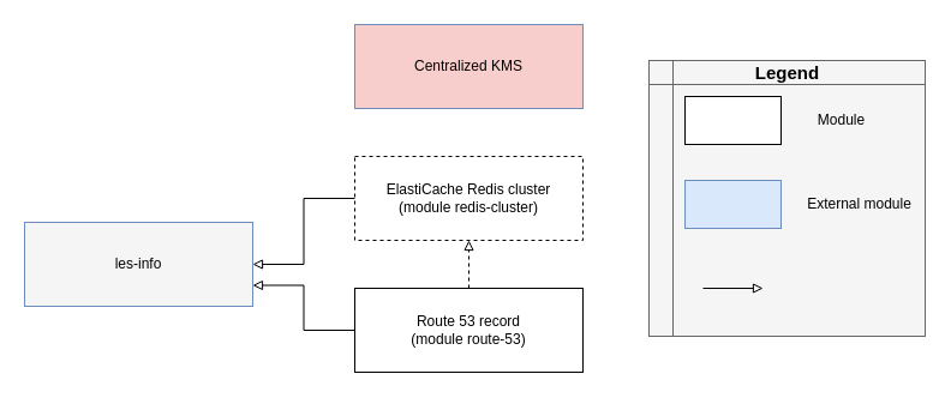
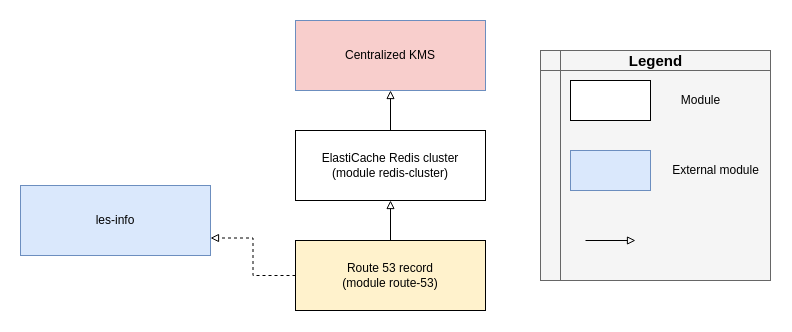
  <mxCell id="0" />
  <mxCell id="1" parent="0" />
- <mxCell id="2" value="ElastiCache Redis cluster&lt;br&gt;(module redis-cluster)" style="rounded=0;whiteSpace=wrap;html=1;dashed=1;" parent="1" vertex="1"><mxGeometry x="295" y="130" width="190" height="70" as="geometry" /></mxCell>
- <mxCell id="3" style="edgeStyle=orthogonalEdgeStyle;rounded=0;orthogonalLoop=1;jettySize=auto;html=1;exitX=0.5;exitY=0;exitDx=0;exitDy=0;entryX=0.5;entryY=1;entryDx=0;entryDy=0;endArrow=block;endFill=0;dashed=1;" parent="1" source="4" target="2" edge="1"><mxGeometry relative="1" as="geometry" /></mxCell>
- <mxCell id="4" value="Route 53 record&lt;br&gt;(module route-53)" style="rounded=0;whiteSpace=wrap;html=1;" parent="1" vertex="1"><mxGeometry x="295" y="240" width="190" height="70" as="geometry" /></mxCell>
+ <mxCell id="2" value="ElastiCache Redis cluster&lt;br&gt;(module redis-cluster)" style="rounded=0;whiteSpace=wrap;html=1;" parent="1" vertex="1"><mxGeometry x="295" y="130" width="190" height="70" as="geometry" /></mxCell>
+ <mxCell id="3" style="edgeStyle=orthogonalEdgeStyle;rounded=0;orthogonalLoop=1;jettySize=auto;html=1;exitX=0.5;exitY=0;exitDx=0;exitDy=0;entryX=0.5;entryY=1;entryDx=0;entryDy=0;endArrow=block;endFill=0;" parent="1" source="4" target="2" edge="1"><mxGeometry relative="1" as="geometry" /></mxCell>
+ <mxCell id="4" value="Route 53 record&lt;br&gt;(module route-53)" style="rounded=0;whiteSpace=wrap;html=1;fillColor=#fff2cc;" parent="1" vertex="1"><mxGeometry x="295" y="240" width="190" height="70" as="geometry" /></mxCell>
  <mxCell id="5" value="" style="shape=internalStorage;whiteSpace=wrap;html=1;backgroundOutline=1;fillColor=#f5f5f5;fontColor=#333333;strokeColor=#666666;" parent="1" vertex="1"><mxGeometry x="540" y="50" width="230" height="230" as="geometry" /></mxCell>
  <mxCell id="6" style="edgeStyle=orthogonalEdgeStyle;rounded=0;orthogonalLoop=1;jettySize=auto;html=1;exitX=0.5;exitY=0;exitDx=0;exitDy=0;endArrow=block;endFill=0;" parent="1" edge="1"><mxGeometry relative="1" as="geometry"><mxPoint x="585" y="240" as="sourcePoint" /><mxPoint x="635" y="240" as="targetPoint" /></mxGeometry></mxCell>
  <mxCell id="7" value="" style="rounded=0;whiteSpace=wrap;html=1;" parent="1" vertex="1"><mxGeometry x="570" y="80" width="80" height="40" as="geometry" /></mxCell>
  <mxCell id="8" value="Module" style="text;html=1;align=center;verticalAlign=middle;resizable=0;points=[];autosize=1;strokeColor=none;fillColor=none;" parent="1" vertex="1"><mxGeometry x="675" y="90" width="50" height="20" as="geometry" /></mxCell>
  <mxCell id="9" value="&lt;font style=&quot;font-size: 15px&quot;&gt;&lt;b&gt;Legend&lt;/b&gt;&lt;/font&gt;" style="text;html=1;align=center;verticalAlign=middle;resizable=0;points=[];autosize=1;strokeColor=none;fillColor=none;" parent="1" vertex="1"><mxGeometry x="620" y="50" width="70" height="20" as="geometry" /></mxCell>
- <mxCell id="10" value="les-info" style="rounded=0;whiteSpace=wrap;html=1;fillColor=#f5f5f5;strokeColor=#6c8ebf;" parent="1" vertex="1"><mxGeometry x="20" y="185" width="190" height="70" as="geometry" /></mxCell>
+ <mxCell id="10" value="les-info" style="rounded=0;whiteSpace=wrap;html=1;fillColor=#dae8fc;strokeColor=#6c8ebf;" parent="1" vertex="1"><mxGeometry x="20" y="185" width="190" height="70" as="geometry" /></mxCell>
  <mxCell id="11" value="" style="rounded=0;whiteSpace=wrap;html=1;fillColor=#dae8fc;strokeColor=#6c8ebf;" parent="1" vertex="1"><mxGeometry x="570" y="150" width="80" height="40" as="geometry" /></mxCell>
  <mxCell id="12" value="External module" style="text;html=1;align=center;verticalAlign=middle;resizable=0;points=[];autosize=1;strokeColor=none;fillColor=none;" parent="1" vertex="1"><mxGeometry x="665" y="160" width="100" height="20" as="geometry" /></mxCell>
  <mxCell id="13" value="Centralized KMS" style="rounded=0;whiteSpace=wrap;html=1;fillColor=#f8cecc;strokeColor=#6c8ebf;" parent="1" vertex="1"><mxGeometry x="295" y="20" width="190" height="70" as="geometry" /></mxCell>
- <mxCell id="14" style="edgeStyle=orthogonalEdgeStyle;rounded=0;orthogonalLoop=1;jettySize=auto;html=1;fontSize=15;endArrow=block;endFill=0;" parent="1" source="2" target="10" edge="1"><mxGeometry relative="1" as="geometry"><mxPoint x="390" y="130" as="sourcePoint" /><mxPoint x="530" y="90" as="targetPoint" /></mxGeometry></mxCell>
- <mxCell id="15" style="edgeStyle=orthogonalEdgeStyle;rounded=0;orthogonalLoop=1;jettySize=auto;html=1;entryX=1;entryY=0.75;entryDx=0;entryDy=0;fontSize=15;endArrow=block;endFill=0;exitX=0;exitY=0.5;exitDx=0;exitDy=0;" edge="1" parent="1" source="4" target="10"><mxGeometry relative="1" as="geometry"><mxPoint x="305" y="175" as="sourcePoint" /><mxPoint x="220" y="207.5" as="targetPoint" /></mxGeometry></mxCell>
+ <mxCell id="14" style="edgeStyle=orthogonalEdgeStyle;rounded=0;orthogonalLoop=1;jettySize=auto;html=1;entryX=0.5;entryY=1;entryDx=0;entryDy=0;fontSize=15;endArrow=block;endFill=0;" parent="1" source="2" target="13" edge="1"><mxGeometry relative="1" as="geometry"><mxPoint x="390" y="130" as="sourcePoint" /><mxPoint x="530" y="90" as="targetPoint" /></mxGeometry></mxCell>
+ <mxCell id="15" style="edgeStyle=orthogonalEdgeStyle;rounded=0;orthogonalLoop=1;jettySize=auto;html=1;entryX=1;entryY=0.75;entryDx=0;entryDy=0;fontSize=15;endArrow=block;endFill=0;exitX=0;exitY=0.5;exitDx=0;exitDy=0;dashed=1;" edge="1" parent="1" source="4" target="10"><mxGeometry relative="1" as="geometry"><mxPoint x="305" y="175" as="sourcePoint" /><mxPoint x="220" y="207.5" as="targetPoint" /></mxGeometry></mxCell>
